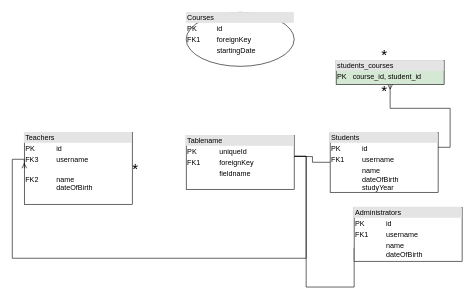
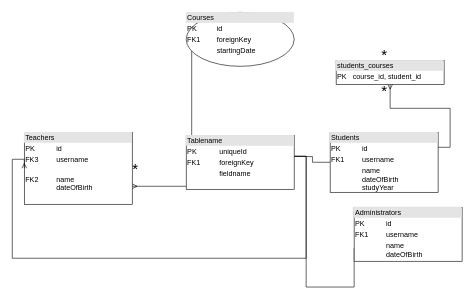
  <mxCell id="0" />
  <mxCell id="1" parent="0" />
+ <mxCell id="2" style="edgeStyle=orthogonalEdgeStyle;rounded=0;orthogonalLoop=1;jettySize=auto;html=1;exitX=1;exitY=0.75;exitDx=0;exitDy=0;entryX=0;entryY=0.25;entryDx=0;entryDy=0;startArrow=ERmany;startFill=0;sourcePerimeterSpacing=0;endArrow=none;endFill=0;targetPerimeterSpacing=0;fontSize=25;" parent="1" source="3" target="8" edge="1"><mxGeometry relative="1" as="geometry" /></mxCell>
  <mxCell id="3" value="&lt;div style=&quot;box-sizing: border-box ; width: 100% ; background: #e4e4e4 ; padding: 2px&quot;&gt;Teachers&lt;/div&gt;&lt;table style=&quot;width: 100% ; font-size: 1em&quot; cellpadding=&quot;2&quot; cellspacing=&quot;0&quot;&gt;&lt;tbody&gt;&lt;tr&gt;&lt;td&gt;PK&lt;/td&gt;&lt;td&gt;id&lt;/td&gt;&lt;/tr&gt;&lt;tr&gt;&lt;td&gt;FK3&lt;/td&gt;&lt;td&gt;username&lt;br&gt;&lt;/td&gt;&lt;/tr&gt;&lt;tr&gt;&lt;td&gt;&lt;br&gt;FK2&lt;br&gt;&lt;br&gt;&lt;br&gt;&lt;/td&gt;&lt;td&gt;name&lt;br&gt;dateOfBirth&lt;/td&gt;&lt;/tr&gt;&lt;/tbody&gt;&lt;/table&gt;" style="verticalAlign=top;align=left;overflow=fill;html=1;" parent="1" vertex="1"><mxGeometry x="40" y="220" width="180" height="120" as="geometry" /></mxCell>
  <mxCell id="4" value="&lt;div style=&quot;box-sizing: border-box ; width: 100% ; background: #e4e4e4 ; padding: 2px&quot;&gt;Students&lt;/div&gt;&lt;table style=&quot;width: 100% ; font-size: 1em&quot; cellpadding=&quot;2&quot; cellspacing=&quot;0&quot;&gt;&lt;tbody&gt;&lt;tr&gt;&lt;td&gt;PK&lt;/td&gt;&lt;td&gt;id&lt;/td&gt;&lt;/tr&gt;&lt;tr&gt;&lt;td&gt;FK1&lt;/td&gt;&lt;td&gt;username&lt;br&gt;&lt;/td&gt;&lt;/tr&gt;&lt;tr&gt;&lt;td&gt;&amp;nbsp;&lt;/td&gt;&lt;td&gt;name&lt;br&gt;dateOfBirth&lt;br&gt;studyYear&lt;/td&gt;&lt;/tr&gt;&lt;/tbody&gt;&lt;/table&gt;" style="verticalAlign=top;align=left;overflow=fill;html=1;" parent="1" vertex="1"><mxGeometry x="550" y="220" width="180" height="100" as="geometry" /></mxCell>
  <mxCell id="5" style="edgeStyle=orthogonalEdgeStyle;rounded=0;orthogonalLoop=1;jettySize=auto;html=1;exitX=1;exitY=0.25;exitDx=0;exitDy=0;entryX=0;entryY=0.5;entryDx=0;entryDy=0;startArrow=none;startFill=0;sourcePerimeterSpacing=0;endArrow=none;endFill=0;targetPerimeterSpacing=0;fontSize=25;" parent="1" target="4" edge="1"><mxGeometry relative="1" as="geometry"><mxPoint x="490" y="260" as="sourcePoint" /></mxGeometry></mxCell>
  <mxCell id="6" style="edgeStyle=orthogonalEdgeStyle;rounded=0;orthogonalLoop=1;jettySize=auto;html=1;exitX=1;exitY=0.25;exitDx=0;exitDy=0;entryX=0;entryY=0.5;entryDx=0;entryDy=0;startArrow=none;startFill=0;sourcePerimeterSpacing=0;endArrow=ERmany;endFill=0;targetPerimeterSpacing=0;fontSize=25;" parent="1" target="3" edge="1"><mxGeometry relative="1" as="geometry"><Array as="points"><mxPoint x="510" y="260" /><mxPoint x="510" y="430" /><mxPoint x="20" y="430" /><mxPoint x="20" y="265" /></Array><mxPoint x="490" y="260" as="sourcePoint" /></mxGeometry></mxCell>
  <mxCell id="7" style="edgeStyle=orthogonalEdgeStyle;rounded=0;orthogonalLoop=1;jettySize=auto;html=1;exitX=1;exitY=0.25;exitDx=0;exitDy=0;entryX=0;entryY=0.75;entryDx=0;entryDy=0;endArrow=none;endFill=0;" edge="1" parent="1" target="16"><mxGeometry relative="1" as="geometry"><mxPoint x="490" y="260" as="sourcePoint" /><Array as="points"><mxPoint x="510" y="260" /><mxPoint x="510" y="478" /></Array></mxGeometry></mxCell>
  <mxCell id="8" value="&lt;div style=&quot;box-sizing: border-box ; width: 100% ; background: #e4e4e4 ; padding: 2px&quot;&gt;Courses&lt;/div&gt;&lt;table style=&quot;width: 100% ; font-size: 1em&quot; cellpadding=&quot;2&quot; cellspacing=&quot;0&quot;&gt;&lt;tbody&gt;&lt;tr&gt;&lt;td&gt;PK&lt;/td&gt;&lt;td&gt;id&lt;/td&gt;&lt;/tr&gt;&lt;tr&gt;&lt;td&gt;FK1&lt;/td&gt;&lt;td&gt;foreignKey&lt;/td&gt;&lt;/tr&gt;&lt;tr&gt;&lt;td&gt;&lt;/td&gt;&lt;td&gt;startingDate&lt;/td&gt;&lt;/tr&gt;&lt;/tbody&gt;&lt;/table&gt;" style="ellipse;verticalAlign=top;align=left;overflow=fill;html=1;" parent="1" vertex="1"><mxGeometry x="310" y="20" width="180" height="90" as="geometry" /></mxCell>
  <mxCell id="9" value="" style="line;strokeWidth=1;fillColor=none;align=left;verticalAlign=middle;spacingTop=-1;spacingLeft=3;spacingRight=3;rotatable=0;labelPosition=right;points=[];portConstraint=eastwest;" parent="1" vertex="1"><mxGeometry x="350" y="230" width="40" height="8" as="geometry" /></mxCell>
  <mxCell id="10" value="*" style="text;html=1;align=center;verticalAlign=middle;resizable=0;points=[];autosize=1;fontSize=25;" parent="1" vertex="1"><mxGeometry x="210" y="260" width="30" height="40" as="geometry" /></mxCell>
  <mxCell id="11" style="edgeStyle=orthogonalEdgeStyle;rounded=0;orthogonalLoop=1;jettySize=auto;html=1;exitX=0.5;exitY=1;exitDx=0;exitDy=0;entryX=1;entryY=0.25;entryDx=0;entryDy=0;startArrow=ERmany;startFill=0;sourcePerimeterSpacing=0;endArrow=none;endFill=0;targetPerimeterSpacing=0;fontSize=25;" parent="1" source="12" target="4" edge="1"><mxGeometry relative="1" as="geometry" /></mxCell>
- <mxCell id="12" value="&lt;div style=&quot;box-sizing: border-box ; width: 100% ; background: rgb(228 , 228 , 228) ; padding: 2px ; font-size: 12px&quot;&gt;students_courses&lt;/div&gt;&lt;table style=&quot;width: 100% ; font-size: 12px&quot; cellpadding=&quot;2&quot; cellspacing=&quot;0&quot;&gt;&lt;tbody&gt;&lt;tr&gt;&lt;td&gt;PK&lt;/td&gt;&lt;td&gt;course_id, student_id&lt;/td&gt;&lt;/tr&gt;&lt;tr&gt;&lt;td&gt;&lt;br&gt;&lt;/td&gt;&lt;td&gt;&lt;br&gt;&lt;/td&gt;&lt;/tr&gt;&lt;tr&gt;&lt;td&gt;&lt;/td&gt;&lt;td&gt;&lt;br&gt;&lt;/td&gt;&lt;/tr&gt;&lt;/tbody&gt;&lt;/table&gt;" style="verticalAlign=top;align=left;overflow=fill;html=1;fontSize=25;fillColor=#d5e8d4;" parent="1" vertex="1"><mxGeometry x="560" y="100" width="180" height="40" as="geometry" /></mxCell>
+ <mxCell id="12" value="&lt;div style=&quot;box-sizing: border-box ; width: 100% ; background: rgb(228 , 228 , 228) ; padding: 2px ; font-size: 12px&quot;&gt;students_courses&lt;/div&gt;&lt;table style=&quot;width: 100% ; font-size: 12px&quot; cellpadding=&quot;2&quot; cellspacing=&quot;0&quot;&gt;&lt;tbody&gt;&lt;tr&gt;&lt;td&gt;PK&lt;/td&gt;&lt;td&gt;course_id, student_id&lt;/td&gt;&lt;/tr&gt;&lt;tr&gt;&lt;td&gt;&lt;br&gt;&lt;/td&gt;&lt;td&gt;&lt;br&gt;&lt;/td&gt;&lt;/tr&gt;&lt;tr&gt;&lt;td&gt;&lt;/td&gt;&lt;td&gt;&lt;br&gt;&lt;/td&gt;&lt;/tr&gt;&lt;/tbody&gt;&lt;/table&gt;" style="verticalAlign=top;align=left;overflow=fill;html=1;fontSize=25;" parent="1" vertex="1"><mxGeometry x="560" y="100" width="180" height="40" as="geometry" /></mxCell>
  <mxCell id="13" value="*" style="text;html=1;align=center;verticalAlign=middle;resizable=0;points=[];autosize=1;fontSize=25;" parent="1" vertex="1"><mxGeometry x="625" y="130" width="30" height="40" as="geometry" /></mxCell>
  <mxCell id="14" value="*" style="text;html=1;align=center;verticalAlign=middle;resizable=0;points=[];autosize=1;fontSize=25;" parent="1" vertex="1"><mxGeometry x="625" y="70" width="30" height="40" as="geometry" /></mxCell>
  <mxCell id="15" value="&lt;div style=&quot;box-sizing:border-box;width:100%;background:#e4e4e4;padding:2px;&quot;&gt;Tablename&lt;/div&gt;&lt;table style=&quot;width:100%;font-size:1em;&quot; cellpadding=&quot;2&quot; cellspacing=&quot;0&quot;&gt;&lt;tr&gt;&lt;td&gt;PK&lt;/td&gt;&lt;td&gt;uniqueId&lt;/td&gt;&lt;/tr&gt;&lt;tr&gt;&lt;td&gt;FK1&lt;/td&gt;&lt;td&gt;foreignKey&lt;/td&gt;&lt;/tr&gt;&lt;tr&gt;&lt;td&gt;&lt;/td&gt;&lt;td&gt;fieldname&lt;/td&gt;&lt;/tr&gt;&lt;/table&gt;" style="verticalAlign=top;align=left;overflow=fill;html=1;" vertex="1" parent="1"><mxGeometry x="310" y="225" width="180" height="90" as="geometry" /></mxCell>
  <mxCell id="16" value="&lt;div style=&quot;box-sizing: border-box ; width: 100% ; background: #e4e4e4 ; padding: 2px&quot;&gt;Administrators&lt;/div&gt;&lt;table style=&quot;width: 100% ; font-size: 1em&quot; cellpadding=&quot;2&quot; cellspacing=&quot;0&quot;&gt;&lt;tbody&gt;&lt;tr&gt;&lt;td&gt;PK&lt;/td&gt;&lt;td&gt;id&lt;/td&gt;&lt;/tr&gt;&lt;tr&gt;&lt;td&gt;FK1&lt;/td&gt;&lt;td&gt;username&lt;/td&gt;&lt;/tr&gt;&lt;tr&gt;&lt;td&gt;&lt;/td&gt;&lt;td&gt;name&lt;br&gt;dateOfBirth&lt;/td&gt;&lt;/tr&gt;&lt;/tbody&gt;&lt;/table&gt;" style="verticalAlign=top;align=left;overflow=fill;html=1;" vertex="1" parent="1"><mxGeometry x="590" y="345" width="180" height="90" as="geometry" /></mxCell>
